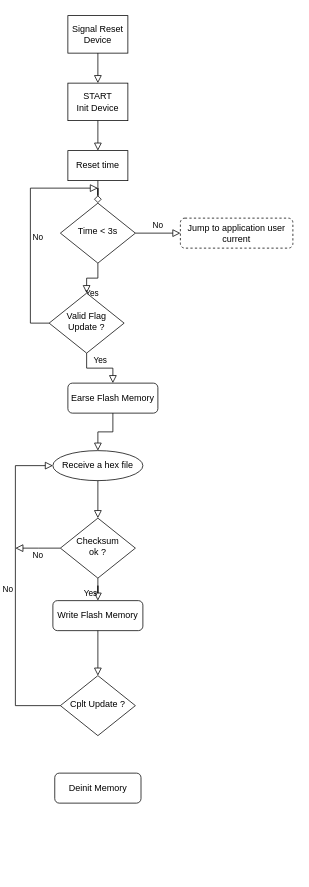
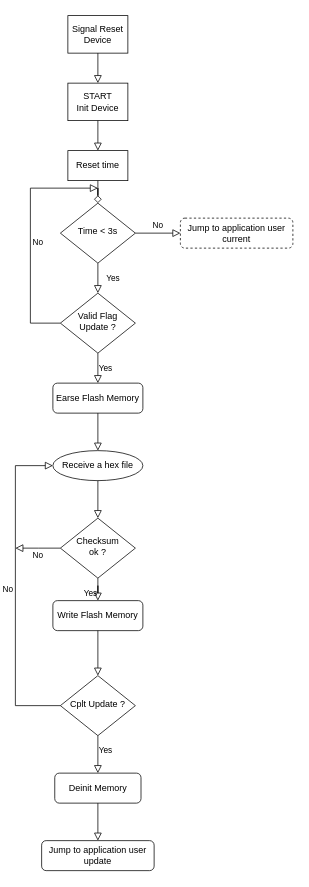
  <mxCell id="0" />
  <mxCell id="1" parent="0" />
  <mxCell id="2" value="START&lt;br&gt;Init Device" style="rounded=0;whiteSpace=wrap;html=1;" vertex="1" parent="1"><mxGeometry x="90" y="110" width="80" height="50" as="geometry" /></mxCell>
  <mxCell id="3" value="Reset time" style="rounded=0;whiteSpace=wrap;html=1;" vertex="1" parent="1"><mxGeometry x="90" y="200" width="80" height="40" as="geometry" /></mxCell>
  <mxCell id="4" value="" style="rounded=0;html=1;jettySize=auto;orthogonalLoop=1;fontSize=11;endArrow=diamond;endFill=0;endSize=8;strokeWidth=1;shadow=0;labelBackgroundColor=none;edgeStyle=orthogonalEdgeStyle;exitX=0.5;exitY=1;exitDx=0;exitDy=0;" edge="1" parent="1" source="3" target="7"><mxGeometry relative="1" as="geometry"><mxPoint x="130" y="250" as="sourcePoint" /></mxGeometry></mxCell>
  <mxCell id="5" value="Yes" style="rounded=0;html=1;jettySize=auto;orthogonalLoop=1;fontSize=11;endArrow=block;endFill=0;endSize=8;strokeWidth=1;shadow=0;labelBackgroundColor=none;edgeStyle=orthogonalEdgeStyle;" edge="1" parent="1" source="7" target="11"><mxGeometry y="20" relative="1" as="geometry"><mxPoint as="offset" /></mxGeometry></mxCell>
  <mxCell id="6" value="No" style="edgeStyle=orthogonalEdgeStyle;rounded=0;html=1;jettySize=auto;orthogonalLoop=1;fontSize=11;endArrow=block;endFill=0;endSize=8;strokeWidth=1;shadow=0;labelBackgroundColor=none;" edge="1" parent="1" source="7" target="8"><mxGeometry y="10" relative="1" as="geometry"><mxPoint as="offset" /></mxGeometry></mxCell>
  <mxCell id="7" value="Time &amp;lt; 3s" style="rhombus;whiteSpace=wrap;html=1;shadow=0;fontFamily=Helvetica;fontSize=12;align=center;strokeWidth=1;spacing=6;spacingTop=-4;" vertex="1" parent="1"><mxGeometry x="80" y="270" width="100" height="80" as="geometry" /></mxCell>
  <mxCell id="8" value="Jump to application user&lt;br&gt;current" style="rounded=1;whiteSpace=wrap;html=1;fontSize=12;glass=0;strokeWidth=1;shadow=0;dashed=1;" vertex="1" parent="1"><mxGeometry x="240" y="290" width="150" height="40" as="geometry" /></mxCell>
  <mxCell id="9" value="No" style="rounded=0;html=1;jettySize=auto;orthogonalLoop=1;fontSize=11;endArrow=block;endFill=0;endSize=8;strokeWidth=1;shadow=0;labelBackgroundColor=none;edgeStyle=orthogonalEdgeStyle;exitX=0;exitY=0.5;exitDx=0;exitDy=0;" edge="1" parent="1" source="11"><mxGeometry x="-0.048" y="-10" relative="1" as="geometry"><mxPoint as="offset" /><mxPoint x="130" y="250" as="targetPoint" /><Array as="points"><mxPoint x="40" y="430" /><mxPoint x="40" y="250" /><mxPoint x="130" y="250" /></Array></mxGeometry></mxCell>
  <mxCell id="10" value="Yes" style="edgeStyle=orthogonalEdgeStyle;rounded=0;html=1;jettySize=auto;orthogonalLoop=1;fontSize=11;endArrow=block;endFill=0;endSize=8;strokeWidth=1;shadow=0;labelBackgroundColor=none;" edge="1" parent="1" source="11" target="12"><mxGeometry y="10" relative="1" as="geometry"><mxPoint as="offset" /></mxGeometry></mxCell>
- <mxCell id="11" value="Valid Flag&lt;br&gt;Update ?" style="rhombus;whiteSpace=wrap;html=1;shadow=0;fontFamily=Helvetica;fontSize=12;align=center;strokeWidth=1;spacing=6;spacingTop=-4;" vertex="1" parent="1"><mxGeometry x="65" y="390" width="100" height="80" as="geometry" /></mxCell>
- <mxCell id="12" value="Earse Flash Memory" style="rounded=1;whiteSpace=wrap;html=1;fontSize=12;glass=0;strokeWidth=1;shadow=0;" vertex="1" parent="1"><mxGeometry x="90" y="510" width="120" height="40" as="geometry" /></mxCell>
+ <mxCell id="11" value="Valid Flag&lt;br&gt;Update ?" style="rhombus;whiteSpace=wrap;html=1;shadow=0;fontFamily=Helvetica;fontSize=12;align=center;strokeWidth=1;spacing=6;spacingTop=-4;" vertex="1" parent="1"><mxGeometry x="80" y="390" width="100" height="80" as="geometry" /></mxCell>
+ <mxCell id="12" value="Earse Flash Memory" style="rounded=1;whiteSpace=wrap;html=1;fontSize=12;glass=0;strokeWidth=1;shadow=0;" vertex="1" parent="1"><mxGeometry x="70" y="510" width="120" height="40" as="geometry" /></mxCell>
  <mxCell id="13" value="" style="rounded=0;html=1;jettySize=auto;orthogonalLoop=1;fontSize=11;endArrow=block;endFill=0;endSize=8;strokeWidth=1;shadow=0;labelBackgroundColor=none;edgeStyle=orthogonalEdgeStyle;exitX=0.5;exitY=1;exitDx=0;exitDy=0;entryX=0.5;entryY=0;entryDx=0;entryDy=0;" edge="1" parent="1" source="2" target="3"><mxGeometry relative="1" as="geometry"><mxPoint x="140" y="250" as="sourcePoint" /><mxPoint x="140" y="300" as="targetPoint" /></mxGeometry></mxCell>
  <mxCell id="14" value="Yes" style="rounded=0;html=1;jettySize=auto;orthogonalLoop=1;fontSize=11;endArrow=block;endFill=0;endSize=8;strokeWidth=1;shadow=0;labelBackgroundColor=none;edgeStyle=orthogonalEdgeStyle;entryX=0.5;entryY=0;entryDx=0;entryDy=0;" edge="1" parent="1" source="16" target="17"><mxGeometry x="-0.208" y="10" relative="1" as="geometry"><mxPoint as="offset" /><mxPoint x="130" y="890" as="targetPoint" /></mxGeometry></mxCell>
  <mxCell id="15" value="No" style="edgeStyle=orthogonalEdgeStyle;rounded=0;html=1;jettySize=auto;orthogonalLoop=1;fontSize=11;endArrow=block;endFill=0;endSize=8;strokeWidth=1;shadow=0;labelBackgroundColor=none;" edge="1" parent="1" source="16"><mxGeometry y="10" relative="1" as="geometry"><mxPoint as="offset" /><mxPoint x="20" y="730" as="targetPoint" /></mxGeometry></mxCell>
  <mxCell id="16" value="Checksum&lt;br&gt;ok ?" style="rhombus;whiteSpace=wrap;html=1;shadow=0;fontFamily=Helvetica;fontSize=12;align=center;strokeWidth=1;spacing=6;spacingTop=-4;" vertex="1" parent="1"><mxGeometry x="80" y="690" width="100" height="80" as="geometry" /></mxCell>
  <mxCell id="17" value="Write Flash Memory" style="rounded=1;whiteSpace=wrap;html=1;fontSize=12;glass=0;strokeWidth=1;shadow=0;" vertex="1" parent="1"><mxGeometry x="70" y="800" width="120" height="40" as="geometry" /></mxCell>
  <mxCell id="18" value="Receive a hex file" style="ellipse;whiteSpace=wrap;html=1;fontSize=12;glass=0;strokeWidth=1;shadow=0;" vertex="1" parent="1"><mxGeometry x="70" y="600" width="120" height="40" as="geometry" /></mxCell>
  <mxCell id="19" value="" style="edgeStyle=orthogonalEdgeStyle;rounded=0;html=1;jettySize=auto;orthogonalLoop=1;fontSize=11;endArrow=block;endFill=0;endSize=8;strokeWidth=1;shadow=0;labelBackgroundColor=none;entryX=0.5;entryY=0;entryDx=0;entryDy=0;exitX=0.5;exitY=1;exitDx=0;exitDy=0;" edge="1" parent="1" source="12" target="18"><mxGeometry y="10" relative="1" as="geometry"><mxPoint as="offset" /><mxPoint x="129.71" y="600" as="sourcePoint" /><mxPoint x="129.71" y="660" as="targetPoint" /></mxGeometry></mxCell>
  <mxCell id="20" value="" style="edgeStyle=orthogonalEdgeStyle;rounded=0;html=1;jettySize=auto;orthogonalLoop=1;fontSize=11;endArrow=block;endFill=0;endSize=8;strokeWidth=1;shadow=0;labelBackgroundColor=none;exitX=0.5;exitY=1;exitDx=0;exitDy=0;entryX=0.5;entryY=0;entryDx=0;entryDy=0;" edge="1" parent="1" source="18" target="16"><mxGeometry y="10" relative="1" as="geometry"><mxPoint as="offset" /><mxPoint x="129.71" y="700" as="sourcePoint" /><mxPoint x="170" y="750" as="targetPoint" /></mxGeometry></mxCell>
  <mxCell id="21" value="" style="rounded=0;html=1;jettySize=auto;orthogonalLoop=1;fontSize=11;endArrow=block;endFill=0;endSize=8;strokeWidth=1;shadow=0;labelBackgroundColor=none;edgeStyle=orthogonalEdgeStyle;exitX=0.5;exitY=1;exitDx=0;exitDy=0;entryX=0.5;entryY=0;entryDx=0;entryDy=0;" edge="1" parent="1" source="17" target="22"><mxGeometry x="-0.143" y="30" relative="1" as="geometry"><mxPoint as="offset" /><mxPoint x="120" y="960" as="sourcePoint" /><mxPoint x="130" y="990" as="targetPoint" /></mxGeometry></mxCell>
  <mxCell id="22" value="Cplt Update ?" style="rhombus;whiteSpace=wrap;html=1;shadow=0;fontFamily=Helvetica;fontSize=12;align=center;strokeWidth=1;spacing=6;spacingTop=-4;" vertex="1" parent="1"><mxGeometry x="80" y="900" width="100" height="80" as="geometry" /></mxCell>
  <mxCell id="23" value="No" style="edgeStyle=orthogonalEdgeStyle;rounded=0;html=1;jettySize=auto;orthogonalLoop=1;fontSize=11;endArrow=block;endFill=0;endSize=8;strokeWidth=1;shadow=0;labelBackgroundColor=none;exitX=0;exitY=0.5;exitDx=0;exitDy=0;entryX=0;entryY=0.5;entryDx=0;entryDy=0;" edge="1" parent="1" source="22" target="18"><mxGeometry y="10" relative="1" as="geometry"><mxPoint as="offset" /><mxPoint x="-40" y="1010" as="sourcePoint" /><mxPoint x="20" y="680" as="targetPoint" /><Array as="points"><mxPoint x="20" y="940" /><mxPoint x="20" y="620" /></Array></mxGeometry></mxCell>
+ <mxCell id="24" value="Yes" style="rounded=0;html=1;jettySize=auto;orthogonalLoop=1;fontSize=11;endArrow=block;endFill=0;endSize=8;strokeWidth=1;shadow=0;labelBackgroundColor=none;edgeStyle=orthogonalEdgeStyle;exitX=0.5;exitY=1;exitDx=0;exitDy=0;entryX=0.5;entryY=0;entryDx=0;entryDy=0;" edge="1" parent="1" source="22" target="25"><mxGeometry x="-0.208" y="10" relative="1" as="geometry"><mxPoint as="offset" /><mxPoint x="129.71" y="1090" as="sourcePoint" /><mxPoint x="130" y="1140" as="targetPoint" /></mxGeometry></mxCell>
  <mxCell id="25" value="Deinit Memory" style="rounded=1;whiteSpace=wrap;html=1;fontSize=12;glass=0;strokeWidth=1;shadow=0;" vertex="1" parent="1"><mxGeometry x="72.5" y="1030" width="115" height="40" as="geometry" /></mxCell>
+ <mxCell id="26" value="Jump to application user&lt;br&gt;update" style="rounded=1;whiteSpace=wrap;html=1;fontSize=12;glass=0;strokeWidth=1;shadow=0;" vertex="1" parent="1"><mxGeometry x="55" y="1120" width="150" height="40" as="geometry" /></mxCell>
+ <mxCell id="27" value="" style="rounded=0;html=1;jettySize=auto;orthogonalLoop=1;fontSize=11;endArrow=block;endFill=0;endSize=8;strokeWidth=1;shadow=0;labelBackgroundColor=none;edgeStyle=orthogonalEdgeStyle;exitX=0.5;exitY=1;exitDx=0;exitDy=0;entryX=0.5;entryY=0;entryDx=0;entryDy=0;" edge="1" parent="1" source="25" target="26"><mxGeometry x="-0.208" y="10" relative="1" as="geometry"><mxPoint as="offset" /><mxPoint x="129.76" y="1190" as="sourcePoint" /><mxPoint x="129.76" y="1260" as="targetPoint" /></mxGeometry></mxCell>
  <mxCell id="28" value="Signal Reset&lt;br&gt;Device" style="rounded=0;whiteSpace=wrap;html=1;" vertex="1" parent="1"><mxGeometry x="90" y="20" width="80" height="50" as="geometry" /></mxCell>
  <mxCell id="29" value="" style="rounded=0;html=1;jettySize=auto;orthogonalLoop=1;fontSize=11;endArrow=block;endFill=0;endSize=8;strokeWidth=1;shadow=0;labelBackgroundColor=none;edgeStyle=orthogonalEdgeStyle;exitX=0.5;exitY=1;exitDx=0;exitDy=0;entryX=0.5;entryY=0;entryDx=0;entryDy=0;" edge="1" parent="1" source="28" target="2"><mxGeometry relative="1" as="geometry"><mxPoint x="140" y="170" as="sourcePoint" /><mxPoint x="220" y="80" as="targetPoint" /></mxGeometry></mxCell>
